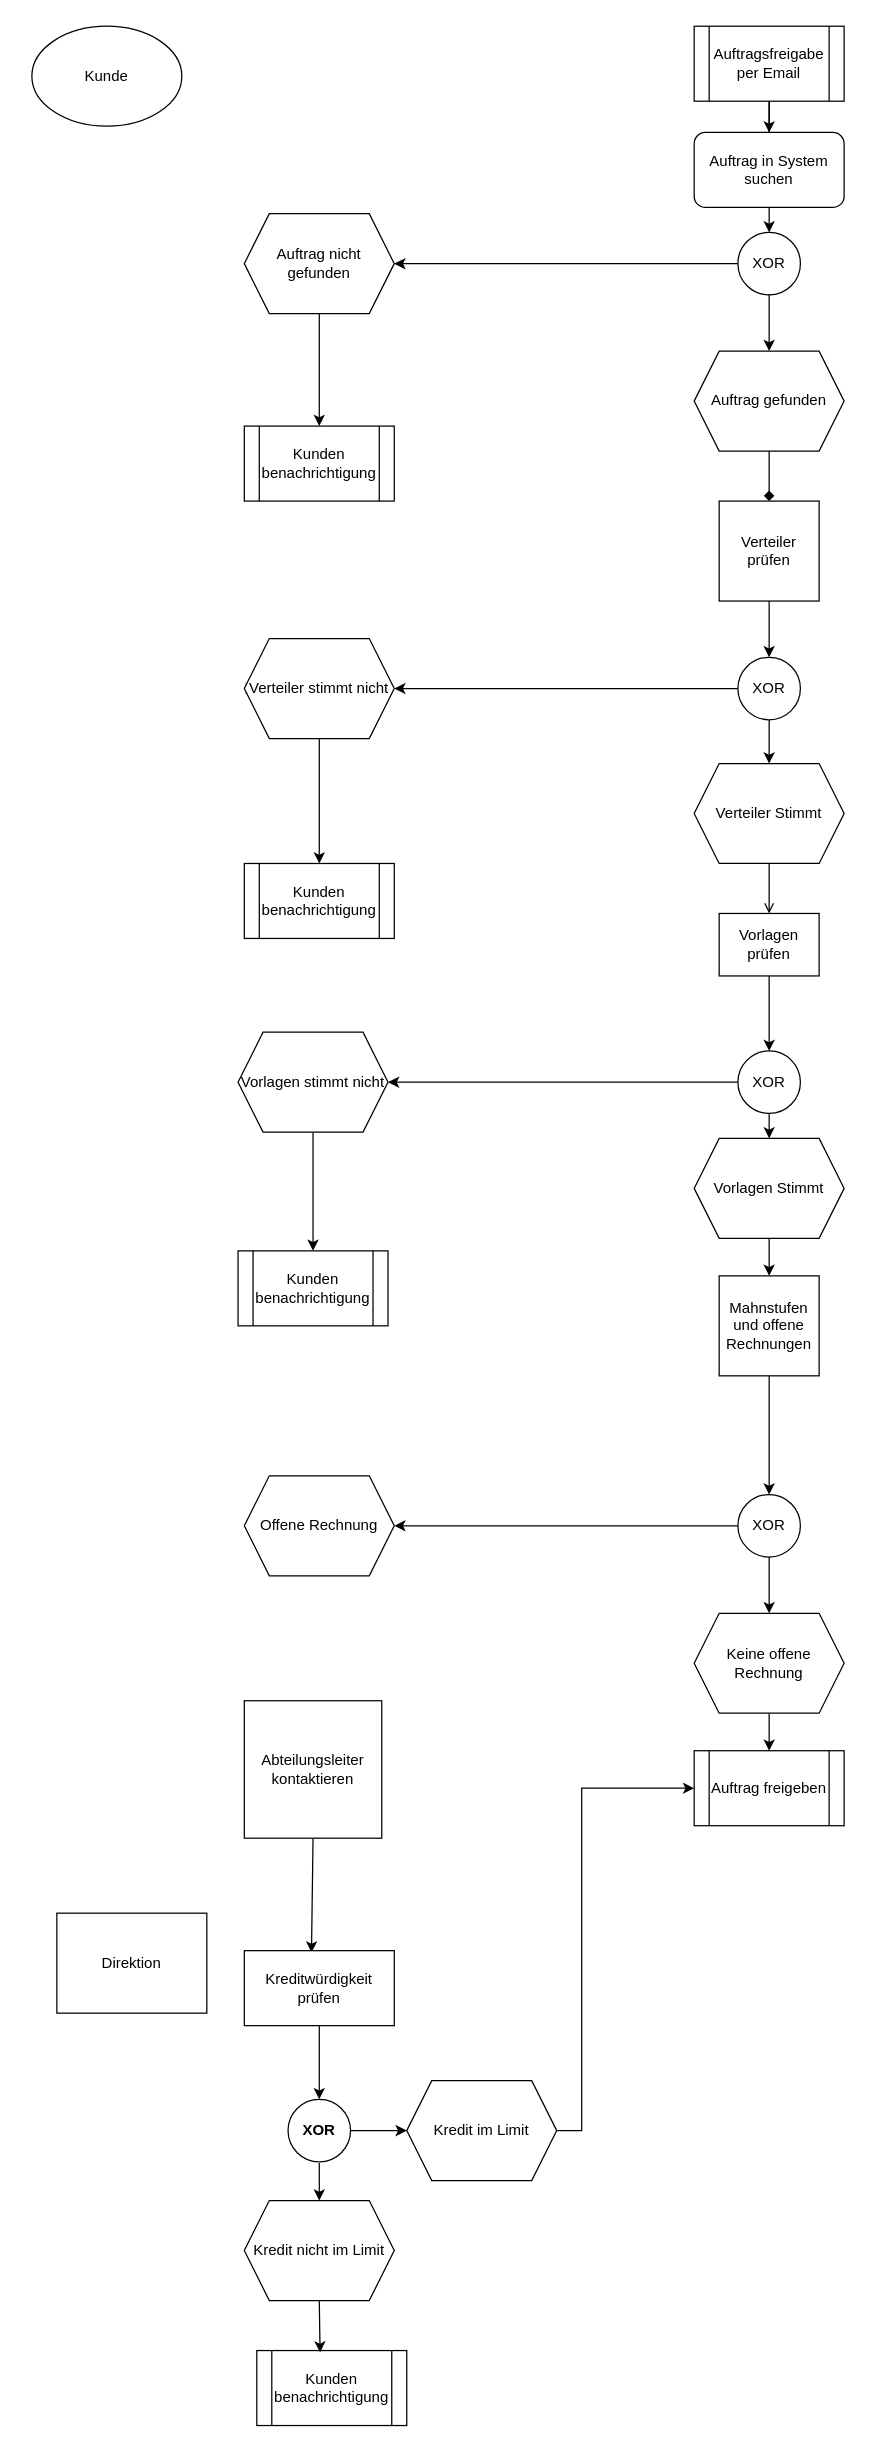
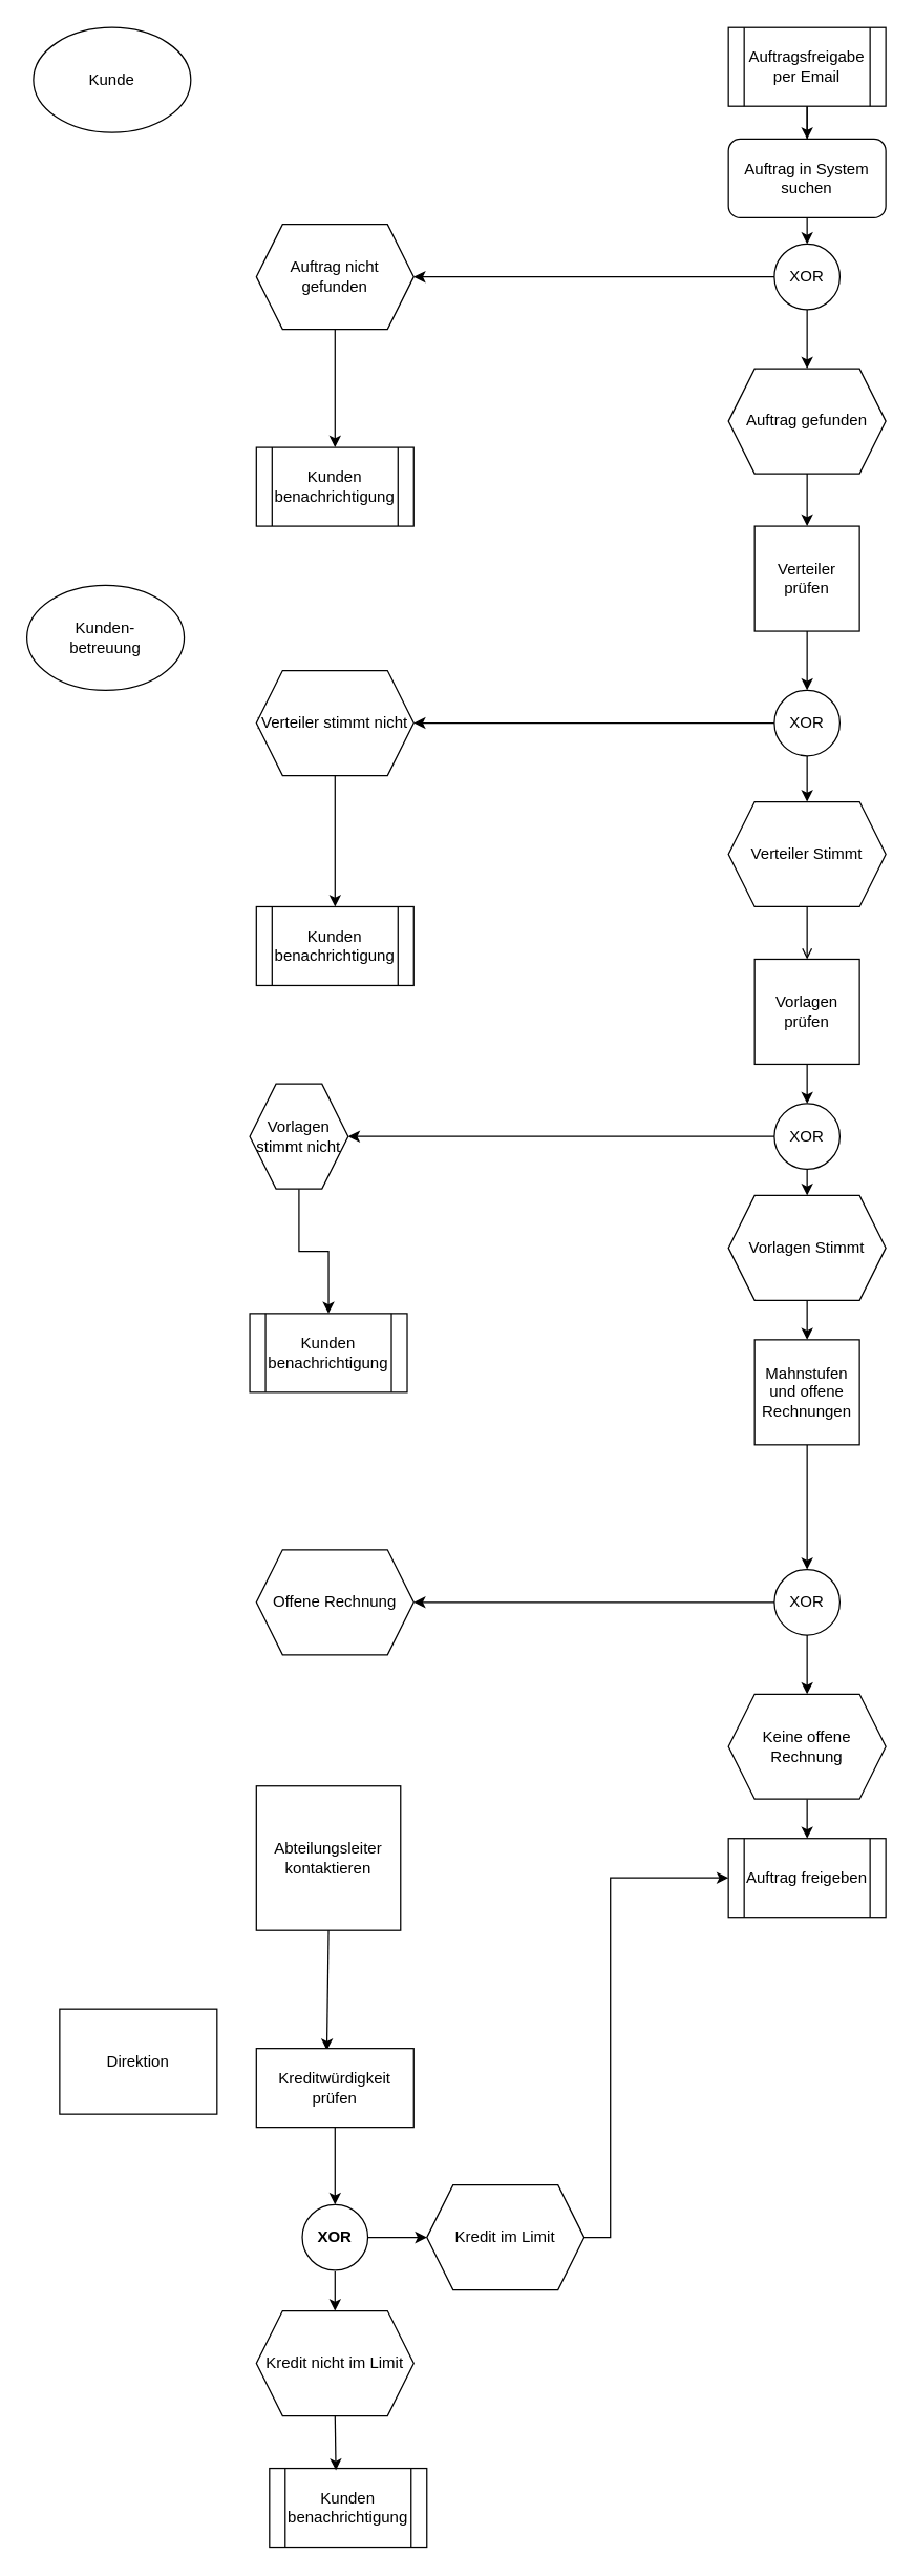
  <mxCell id="0" />
  <mxCell id="1" parent="0" />
  <mxCell id="2" value="Auftrag gefunden" style="shape=hexagon;perimeter=hexagonPerimeter2;whiteSpace=wrap;html=1;fixedSize=1;" parent="1" vertex="1"><mxGeometry x="555" y="280" width="120" height="80" as="geometry" /></mxCell>
  <mxCell id="3" style="edgeStyle=orthogonalEdgeStyle;rounded=0;orthogonalLoop=1;jettySize=auto;html=1;" edge="1" parent="1" source="4" target="2"><mxGeometry relative="1" as="geometry" /></mxCell>
  <mxCell id="4" value="XOR" style="ellipse;whiteSpace=wrap;html=1;aspect=fixed;" parent="1" vertex="1"><mxGeometry x="590" y="185" width="50" height="50" as="geometry" /></mxCell>
  <mxCell id="5" value="Auftrag nicht gefunden" style="shape=hexagon;perimeter=hexagonPerimeter2;whiteSpace=wrap;html=1;fixedSize=1;" parent="1" vertex="1"><mxGeometry x="195" y="170" width="120" height="80" as="geometry" /></mxCell>
  <mxCell id="6" value="Verteiler prüfen" style="whiteSpace=wrap;html=1;aspect=fixed;" parent="1" vertex="1"><mxGeometry x="575" y="400" width="80" height="80" as="geometry" /></mxCell>
  <mxCell id="7" value="" style="edgeStyle=orthogonalEdgeStyle;rounded=0;orthogonalLoop=1;jettySize=auto;html=1;endArrow=open;" parent="1" source="8" target="16" edge="1"><mxGeometry relative="1" as="geometry"><Array as="points"><mxPoint x="615" y="730" /><mxPoint x="615" y="730" /></Array></mxGeometry></mxCell>
  <mxCell id="8" value="Verteiler Stimmt" style="shape=hexagon;perimeter=hexagonPerimeter2;whiteSpace=wrap;html=1;fixedSize=1;" parent="1" vertex="1"><mxGeometry x="555" y="610" width="120" height="80" as="geometry" /></mxCell>
  <mxCell id="9" value="" style="endArrow=classic;html=1;rounded=0;exitX=0.5;exitY=1;exitDx=0;exitDy=0;entryX=0.5;entryY=0;entryDx=0;entryDy=0;" parent="1" edge="1" target="4"><mxGeometry width="50" height="50" relative="1" as="geometry"><mxPoint x="615" y="65" as="sourcePoint" /><mxPoint x="615" y="130" as="targetPoint" /></mxGeometry></mxCell>
  <mxCell id="10" value="" style="endArrow=classic;html=1;rounded=0;exitX=0;exitY=0.5;exitDx=0;exitDy=0;entryX=1;entryY=0.5;entryDx=0;entryDy=0;" parent="1" source="4" target="5" edge="1"><mxGeometry width="50" height="50" relative="1" as="geometry"><mxPoint x="585" y="100" as="sourcePoint" /><mxPoint x="455" y="100" as="targetPoint" /><Array as="points" /></mxGeometry></mxCell>
- <mxCell id="11" value="" style="endArrow=diamond;html=1;rounded=0;exitX=0.5;exitY=1;exitDx=0;exitDy=0;entryX=0.5;entryY=0;entryDx=0;entryDy=0;" parent="1" source="2" target="6" edge="1"><mxGeometry width="50" height="50" relative="1" as="geometry"><mxPoint x="425" y="120" as="sourcePoint" /><mxPoint x="205" y="120" as="targetPoint" /><Array as="points" /></mxGeometry></mxCell>
+ <mxCell id="11" value="" style="endArrow=classic;html=1;rounded=0;exitX=0.5;exitY=1;exitDx=0;exitDy=0;entryX=0.5;entryY=0;entryDx=0;entryDy=0;" parent="1" source="2" target="6" edge="1"><mxGeometry width="50" height="50" relative="1" as="geometry"><mxPoint x="425" y="120" as="sourcePoint" /><mxPoint x="205" y="120" as="targetPoint" /><Array as="points" /></mxGeometry></mxCell>
  <mxCell id="12" value="" style="edgeStyle=orthogonalEdgeStyle;rounded=0;orthogonalLoop=1;jettySize=auto;html=1;" parent="1" source="13" target="8" edge="1"><mxGeometry relative="1" as="geometry" /></mxCell>
  <mxCell id="13" value="XOR" style="ellipse;whiteSpace=wrap;html=1;aspect=fixed;" parent="1" vertex="1"><mxGeometry x="590" y="525" width="50" height="50" as="geometry" /></mxCell>
  <mxCell id="14" value="" style="endArrow=classic;html=1;rounded=0;exitX=0.5;exitY=1;exitDx=0;exitDy=0;entryX=0.5;entryY=0;entryDx=0;entryDy=0;" parent="1" source="6" target="13" edge="1"><mxGeometry width="50" height="50" relative="1" as="geometry"><mxPoint x="625" y="75" as="sourcePoint" /><mxPoint x="625" y="140" as="targetPoint" /></mxGeometry></mxCell>
  <mxCell id="15" value="" style="edgeStyle=orthogonalEdgeStyle;rounded=0;orthogonalLoop=1;jettySize=auto;html=1;" parent="1" source="16" target="20" edge="1"><mxGeometry relative="1" as="geometry"><Array as="points"><mxPoint x="615" y="830" /><mxPoint x="615" y="830" /></Array></mxGeometry></mxCell>
- <mxCell id="16" value="Vorlagen prüfen" style="whiteSpace=wrap;html=1;aspect=fixed;" parent="1" vertex="1"><mxGeometry x="575" y="730" width="80" height="50" as="geometry" /></mxCell>
+ <mxCell id="16" value="Vorlagen prüfen" style="whiteSpace=wrap;html=1;aspect=fixed;" parent="1" vertex="1"><mxGeometry x="575" y="730" width="80" height="80" as="geometry" /></mxCell>
  <mxCell id="17" value="" style="edgeStyle=orthogonalEdgeStyle;rounded=0;orthogonalLoop=1;jettySize=auto;html=1;" parent="1" source="18" target="22" edge="1"><mxGeometry relative="1" as="geometry"><Array as="points"><mxPoint x="615" y="1010" /><mxPoint x="615" y="1010" /></Array></mxGeometry></mxCell>
  <mxCell id="18" value="Vorlagen Stimmt" style="shape=hexagon;perimeter=hexagonPerimeter2;whiteSpace=wrap;html=1;fixedSize=1;" parent="1" vertex="1"><mxGeometry x="555" y="910" width="120" height="80" as="geometry" /></mxCell>
  <mxCell id="19" value="" style="edgeStyle=orthogonalEdgeStyle;rounded=0;orthogonalLoop=1;jettySize=auto;html=1;" parent="1" source="20" target="18" edge="1"><mxGeometry relative="1" as="geometry"><Array as="points"><mxPoint x="615" y="910" /><mxPoint x="615" y="910" /></Array></mxGeometry></mxCell>
  <mxCell id="20" value="XOR" style="ellipse;whiteSpace=wrap;html=1;aspect=fixed;" parent="1" vertex="1"><mxGeometry x="590" y="840" width="50" height="50" as="geometry" /></mxCell>
  <mxCell id="21" value="" style="edgeStyle=orthogonalEdgeStyle;rounded=0;orthogonalLoop=1;jettySize=auto;html=1;" parent="1" source="22" target="26" edge="1"><mxGeometry relative="1" as="geometry"><Array as="points"><mxPoint x="615" y="1190" /><mxPoint x="615" y="1190" /></Array></mxGeometry></mxCell>
  <mxCell id="22" value="Mahnstufen und offene Rechnungen" style="whiteSpace=wrap;html=1;aspect=fixed;" parent="1" vertex="1"><mxGeometry x="575" y="1020" width="80" height="80" as="geometry" /></mxCell>
  <mxCell id="23" value="" style="edgeStyle=orthogonalEdgeStyle;rounded=0;orthogonalLoop=1;jettySize=auto;html=1;" parent="1" source="24" target="51" edge="1"><mxGeometry relative="1" as="geometry"><mxPoint x="605.059" y="1390" as="targetPoint" /><Array as="points" /></mxGeometry></mxCell>
  <mxCell id="24" value="Keine offene Rechnung" style="shape=hexagon;perimeter=hexagonPerimeter2;whiteSpace=wrap;html=1;fixedSize=1;" parent="1" vertex="1"><mxGeometry x="555" y="1290" width="120" height="80" as="geometry" /></mxCell>
  <mxCell id="25" value="" style="edgeStyle=orthogonalEdgeStyle;rounded=0;orthogonalLoop=1;jettySize=auto;html=1;" parent="1" source="26" target="24" edge="1"><mxGeometry relative="1" as="geometry" /></mxCell>
  <mxCell id="26" value="XOR" style="ellipse;whiteSpace=wrap;html=1;aspect=fixed;" parent="1" vertex="1"><mxGeometry x="590" y="1195" width="50" height="50" as="geometry" /></mxCell>
  <mxCell id="27" value="" style="endArrow=classic;html=1;rounded=0;exitX=0;exitY=0.5;exitDx=0;exitDy=0;entryX=1;entryY=0.688;entryDx=0;entryDy=0;entryPerimeter=0;" parent="1" source="29" edge="1"><mxGeometry width="50" height="50" relative="1" as="geometry"><mxPoint x="600" y="155" as="sourcePoint" /><mxPoint x="205" y="550.04" as="targetPoint" /><Array as="points" /></mxGeometry></mxCell>
  <mxCell id="28" value="" style="endArrow=classic;html=1;rounded=0;exitX=0;exitY=0.5;exitDx=0;exitDy=0;entryX=1;entryY=0.5;entryDx=0;entryDy=0;" parent="1" source="13" target="29" edge="1"><mxGeometry width="50" height="50" relative="1" as="geometry"><mxPoint x="590" y="550" as="sourcePoint" /><mxPoint x="205" y="550.04" as="targetPoint" /><Array as="points"><mxPoint x="405" y="550" /></Array></mxGeometry></mxCell>
  <mxCell id="29" value="Verteiler stimmt nicht" style="shape=hexagon;perimeter=hexagonPerimeter2;whiteSpace=wrap;html=1;fixedSize=1;" parent="1" vertex="1"><mxGeometry x="195" y="510" width="120" height="80" as="geometry" /></mxCell>
  <mxCell id="30" style="edgeStyle=orthogonalEdgeStyle;rounded=0;orthogonalLoop=1;jettySize=auto;html=1;" edge="1" parent="1" source="31" target="41"><mxGeometry relative="1" as="geometry" /></mxCell>
- <mxCell id="31" value="Vorlagen stimmt nicht" style="shape=hexagon;perimeter=hexagonPerimeter2;whiteSpace=wrap;html=1;fixedSize=1;" parent="1" vertex="1"><mxGeometry x="190" y="825" width="120" height="80" as="geometry" /></mxCell>
+ <mxCell id="31" value="Vorlagen stimmt nicht" style="shape=hexagon;perimeter=hexagonPerimeter2;whiteSpace=wrap;html=1;fixedSize=1;" parent="1" vertex="1"><mxGeometry x="190" y="825" width="75" height="80" as="geometry" /></mxCell>
  <mxCell id="32" value="Offene Rechnung" style="shape=hexagon;perimeter=hexagonPerimeter2;whiteSpace=wrap;html=1;fixedSize=1;" parent="1" vertex="1"><mxGeometry x="195" y="1180" width="120" height="80" as="geometry" /></mxCell>
  <mxCell id="33" value="" style="endArrow=classic;html=1;rounded=0;exitX=0;exitY=0.5;exitDx=0;exitDy=0;entryX=1;entryY=0.5;entryDx=0;entryDy=0;" parent="1" source="26" target="32" edge="1"><mxGeometry width="50" height="50" relative="1" as="geometry"><mxPoint x="375" y="1230" as="sourcePoint" /><mxPoint x="425" y="1180" as="targetPoint" /></mxGeometry></mxCell>
  <mxCell id="34" value="Abteilungsleiter kontaktieren" style="whiteSpace=wrap;html=1;aspect=fixed;" parent="1" vertex="1"><mxGeometry x="195" y="1360" width="110" height="110" as="geometry" /></mxCell>
  <mxCell id="35" value="" style="endArrow=classic;html=1;rounded=0;exitX=0.5;exitY=1;exitDx=0;exitDy=0;entryX=0.5;entryY=0;entryDx=0;entryDy=0;" parent="1" source="29" target="39" edge="1"><mxGeometry width="50" height="50" relative="1" as="geometry"><mxPoint x="375" y="620" as="sourcePoint" /><mxPoint x="180" y="615" as="targetPoint" /></mxGeometry></mxCell>
  <mxCell id="36" value="Auftrag in System suchen" style="whiteSpace=wrap;html=1;rounded=1;" vertex="1" parent="1"><mxGeometry x="555" y="105" width="120" height="60" as="geometry" /></mxCell>
  <mxCell id="37" value="" style="endArrow=classic;html=1;rounded=0;exitX=0.5;exitY=1;exitDx=0;exitDy=0;entryX=0.5;entryY=0;entryDx=0;entryDy=0;" edge="1" parent="1" source="55" target="36"><mxGeometry width="50" height="50" relative="1" as="geometry"><mxPoint x="615" y="-30" as="sourcePoint" /><mxPoint x="415" y="130" as="targetPoint" /></mxGeometry></mxCell>
  <mxCell id="38" value="Kunden benachrichtigung" style="shape=process;whiteSpace=wrap;html=1;backgroundOutline=1;" vertex="1" parent="1"><mxGeometry x="195" y="340" width="120" height="60" as="geometry" /></mxCell>
  <mxCell id="39" value="Kunden benachrichtigung" style="shape=process;whiteSpace=wrap;html=1;backgroundOutline=1;" vertex="1" parent="1"><mxGeometry x="195" y="690" width="120" height="60" as="geometry" /></mxCell>
  <mxCell id="40" value="" style="endArrow=classic;html=1;rounded=0;exitX=0.5;exitY=1;exitDx=0;exitDy=0;" edge="1" parent="1" source="5" target="38"><mxGeometry width="50" height="50" relative="1" as="geometry"><mxPoint x="365" y="500" as="sourcePoint" /><mxPoint x="415" y="450" as="targetPoint" /></mxGeometry></mxCell>
  <mxCell id="41" value="Kunden benachrichtigung" style="shape=process;whiteSpace=wrap;html=1;backgroundOutline=1;" vertex="1" parent="1"><mxGeometry x="190" y="1000" width="120" height="60" as="geometry" /></mxCell>
  <mxCell id="42" value="" style="endArrow=classic;html=1;rounded=0;exitX=0.5;exitY=1;exitDx=0;exitDy=0;entryX=0.448;entryY=0.025;entryDx=0;entryDy=0;entryPerimeter=0;" edge="1" parent="1" source="34" target="44"><mxGeometry width="50" height="50" relative="1" as="geometry"><mxPoint x="365" y="1450" as="sourcePoint" /><mxPoint x="195" y="1560" as="targetPoint" /></mxGeometry></mxCell>
  <mxCell id="43" value="Kredit im Limit" style="shape=hexagon;perimeter=hexagonPerimeter2;whiteSpace=wrap;html=1;fixedSize=1;" vertex="1" parent="1"><mxGeometry x="325" y="1664" width="120" height="80" as="geometry" /></mxCell>
  <mxCell id="44" value="Kreditwürdigkeit prüfen" style="rounded=0;whiteSpace=wrap;html=1;" vertex="1" parent="1"><mxGeometry x="195" y="1560" width="120" height="60" as="geometry" /></mxCell>
  <mxCell id="45" value="XOR" style="ellipse;whiteSpace=wrap;html=1;aspect=fixed;fontStyle=1" vertex="1" parent="1"><mxGeometry x="230" y="1679" width="50" height="50" as="geometry" /></mxCell>
  <mxCell id="46" value="" style="endArrow=classic;html=1;rounded=0;exitX=0.5;exitY=1;exitDx=0;exitDy=0;" edge="1" parent="1" source="44" target="45"><mxGeometry width="50" height="50" relative="1" as="geometry"><mxPoint x="365" y="1450" as="sourcePoint" /><mxPoint x="415" y="1400" as="targetPoint" /></mxGeometry></mxCell>
  <mxCell id="47" value="" style="endArrow=classic;html=1;rounded=0;exitX=1;exitY=0.5;exitDx=0;exitDy=0;entryX=0;entryY=0.5;entryDx=0;entryDy=0;" edge="1" parent="1" source="45" target="43"><mxGeometry width="50" height="50" relative="1" as="geometry"><mxPoint x="365" y="1450" as="sourcePoint" /><mxPoint x="415" y="1400" as="targetPoint" /></mxGeometry></mxCell>
  <mxCell id="48" value="" style="endArrow=classic;html=1;rounded=0;exitX=1;exitY=0.5;exitDx=0;exitDy=0;" edge="1" parent="1" source="43"><mxGeometry width="50" height="50" relative="1" as="geometry"><mxPoint x="365" y="1450" as="sourcePoint" /><mxPoint x="555" y="1430" as="targetPoint" /><Array as="points"><mxPoint x="465" y="1704" /><mxPoint x="465" y="1430" /></Array></mxGeometry></mxCell>
  <mxCell id="49" value="Kredit nicht im Limit" style="shape=hexagon;perimeter=hexagonPerimeter2;whiteSpace=wrap;html=1;fixedSize=1;" vertex="1" parent="1"><mxGeometry x="195" y="1760" width="120" height="80" as="geometry" /></mxCell>
  <mxCell id="50" value="Kunden benachrichtigung" style="shape=process;whiteSpace=wrap;html=1;backgroundOutline=1;" vertex="1" parent="1"><mxGeometry x="205" y="1880" width="120" height="60" as="geometry" /></mxCell>
  <mxCell id="51" value="Auftrag freigeben" style="shape=process;whiteSpace=wrap;html=1;backgroundOutline=1;" vertex="1" parent="1"><mxGeometry x="555" y="1400" width="120" height="60" as="geometry" /></mxCell>
  <mxCell id="52" value="Kunde" style="ellipse;whiteSpace=wrap;html=1;" vertex="1" parent="1"><mxGeometry x="25" y="20" width="120" height="80" as="geometry" /></mxCell>
+ <mxCell id="53" value="&lt;div&gt;Kunden-&lt;/div&gt;&lt;div&gt;betreuung&lt;/div&gt;" style="ellipse;whiteSpace=wrap;html=1;" vertex="1" parent="1"><mxGeometry x="20" y="445" width="120" height="80" as="geometry" /></mxCell>
  <mxCell id="54" value="Direktion" style="whiteSpace=wrap;html=1;rounded=0;" vertex="1" parent="1"><mxGeometry x="45" y="1530" width="120" height="80" as="geometry" /></mxCell>
  <mxCell id="55" value="Auftragsfreigabe per Email" style="shape=process;whiteSpace=wrap;html=1;backgroundOutline=1;" vertex="1" parent="1"><mxGeometry x="555" y="20" width="120" height="60" as="geometry" /></mxCell>
  <mxCell id="56" value="" style="endArrow=classic;html=1;rounded=0;entryX=0.5;entryY=0;entryDx=0;entryDy=0;" edge="1" parent="1" target="49"><mxGeometry width="50" height="50" relative="1" as="geometry"><mxPoint x="255" y="1730" as="sourcePoint" /><mxPoint x="255" y="1650" as="targetPoint" /></mxGeometry></mxCell>
  <mxCell id="57" value="" style="endArrow=classic;html=1;rounded=0;entryX=0.422;entryY=0.025;entryDx=0;entryDy=0;exitX=0.5;exitY=1;exitDx=0;exitDy=0;entryPerimeter=0;" edge="1" parent="1" source="49" target="50"><mxGeometry width="50" height="50" relative="1" as="geometry"><mxPoint x="235" y="1850" as="sourcePoint" /><mxPoint x="255" y="1770" as="targetPoint" /></mxGeometry></mxCell>
  <mxCell id="58" value="" style="endArrow=classic;html=1;rounded=0;exitX=0;exitY=0.5;exitDx=0;exitDy=0;entryX=1;entryY=0.5;entryDx=0;entryDy=0;" edge="1" parent="1" source="20" target="31"><mxGeometry width="50" height="50" relative="1" as="geometry"><mxPoint x="65" y="700" as="sourcePoint" /><mxPoint x="115" y="650" as="targetPoint" /></mxGeometry></mxCell>
